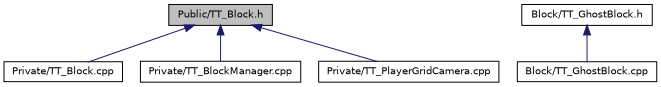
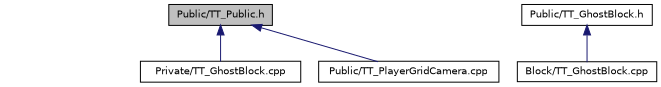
  digraph {
    node [color=black fillcolor=white fontname=Helvetica fontsize=10 shape=record style=filled]
    edge [color=midnightblue dir=back fontname=Helvetica fontsize=10 labelfontname=Helvetica labelfontsize=10 style=solid]
-   n1 [fillcolor=grey75 fontcolor=black height=0.2 label="Public/TT_Block.h" width=0.4]
-   n2 [height=0.2 label="Private/TT_Block.cpp" width=0.4]
-   n3 [height=0.2 label="Private/TT_BlockManager.cpp" width=0.4]
-   n4 [height=0.2 label="Private/TT_PlayerGridCamera.cpp" width=0.4]
-   n5 [height=0.2 label="Block/TT_GhostBlock.h" width=0.4]
+   n1 [fillcolor=grey75 fontcolor=black height=0.2 label="Public/TT_Public.h" width=0.4]
+   n3 [height=0.2 label="Private/TT_GhostBlock.cpp" width=0.4]
+   n4 [height=0.2 label="Public/TT_PlayerGridCamera.cpp" width=0.4]
+   n5 [height=0.2 label="Public/TT_GhostBlock.h" width=0.4]
    n6 [height=0.2 label="Block/TT_GhostBlock.cpp" width=0.4]
-   n1 -> n2
    n1 -> n3
    n1 -> n4
    n5 -> n6
  }
